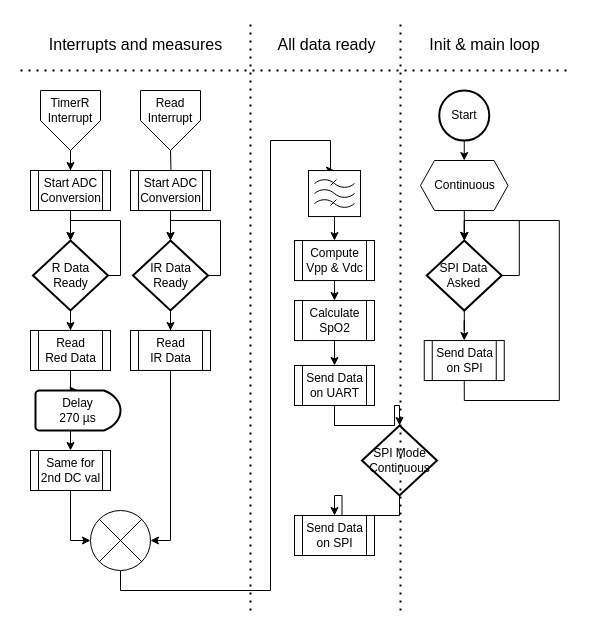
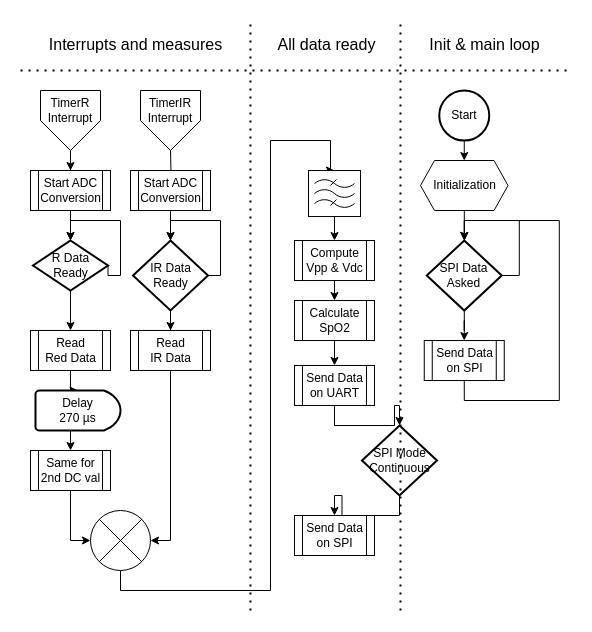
  <mxCell id="0" />
  <mxCell id="1" parent="0" />
  <mxCell id="2" value="" style="edgeStyle=orthogonalEdgeStyle;rounded=0;orthogonalLoop=1;jettySize=auto;html=1;" edge="1" parent="1" source="4" target="18"><mxGeometry relative="1" as="geometry" /></mxCell>
  <mxCell id="3" value="" style="edgeStyle=orthogonalEdgeStyle;rounded=0;orthogonalLoop=1;jettySize=auto;html=1;entryX=0.5;entryY=0;entryDx=0;entryDy=0;entryPerimeter=0;exitX=1;exitY=0.5;exitDx=0;exitDy=0;exitPerimeter=0;" edge="1" parent="1" source="4" target="4"><mxGeometry relative="1" as="geometry"><mxPoint x="102.5" y="220" as="targetPoint" /><Array as="points"><mxPoint x="120" y="275" /><mxPoint x="120" y="220" /><mxPoint x="70" y="220" /></Array></mxGeometry></mxCell>
- <mxCell id="4" value="R Data&lt;br&gt;Ready" style="strokeWidth=2;html=1;shape=mxgraph.flowchart.decision;whiteSpace=wrap;" vertex="1" parent="1"><mxGeometry x="32.5" y="240" width="75" height="70" as="geometry" /></mxCell>
+ <mxCell id="4" value="R Data&lt;br&gt;Ready" style="strokeWidth=2;html=1;shape=mxgraph.flowchart.decision;whiteSpace=wrap;" vertex="1" parent="1"><mxGeometry x="32.5" y="240" width="75" height="50" as="geometry" /></mxCell>
  <mxCell id="5" style="edgeStyle=orthogonalEdgeStyle;rounded=0;orthogonalLoop=1;jettySize=auto;html=1;exitX=0.5;exitY=1;exitDx=0;exitDy=0;exitPerimeter=0;entryX=0.5;entryY=0;entryDx=0;entryDy=0;" edge="1" parent="1" source="6" target="8"><mxGeometry relative="1" as="geometry" /></mxCell>
  <mxCell id="6" value="Start" style="strokeWidth=2;html=1;shape=mxgraph.flowchart.start_2;whiteSpace=wrap;" vertex="1" parent="1"><mxGeometry x="438.75" y="90.03" width="50" height="50" as="geometry" /></mxCell>
  <mxCell id="7" value="" style="edgeStyle=orthogonalEdgeStyle;rounded=0;orthogonalLoop=1;jettySize=auto;html=1;" edge="1" parent="1" source="8" target="41"><mxGeometry relative="1" as="geometry" /></mxCell>
  <mxCell id="8" value="" style="verticalLabelPosition=bottom;verticalAlign=top;html=1;shape=hexagon;perimeter=hexagonPerimeter2;arcSize=6;size=0.16;" vertex="1" parent="1"><mxGeometry x="420" y="160.03" width="87.5" height="50" as="geometry" /></mxCell>
- <mxCell id="9" value="Continuous" style="text;html=1;align=center;verticalAlign=middle;resizable=0;points=[];autosize=1;" vertex="1" parent="1"><mxGeometry x="423.75" y="175.03" width="80" height="20" as="geometry" /></mxCell>
+ <mxCell id="9" value="Initialization" style="text;html=1;align=center;verticalAlign=middle;resizable=0;points=[];autosize=1;" vertex="1" parent="1"><mxGeometry x="423.75" y="175.03" width="80" height="20" as="geometry" /></mxCell>
  <mxCell id="10" value="" style="edgeStyle=orthogonalEdgeStyle;rounded=0;orthogonalLoop=1;jettySize=auto;html=1;" edge="1" parent="1" source="11" target="21"><mxGeometry relative="1" as="geometry" /></mxCell>
  <mxCell id="11" value="IR Data&lt;br&gt;Ready" style="strokeWidth=2;html=1;shape=mxgraph.flowchart.decision;whiteSpace=wrap;" vertex="1" parent="1"><mxGeometry x="132.5" y="240" width="75" height="70" as="geometry" /></mxCell>
  <mxCell id="12" value="" style="edgeStyle=orthogonalEdgeStyle;rounded=0;orthogonalLoop=1;jettySize=auto;html=1;" edge="1" parent="1" source="13" target="24"><mxGeometry relative="1" as="geometry" /></mxCell>
  <mxCell id="13" value="" style="verticalLabelPosition=bottom;verticalAlign=top;html=1;shape=offPageConnector;rounded=0;size=0.5;" vertex="1" parent="1"><mxGeometry x="40" y="90.03" width="60" height="60" as="geometry" /></mxCell>
  <mxCell id="14" value="TimerR&lt;br&gt;Interrupt" style="text;html=1;strokeColor=none;fillColor=none;align=center;verticalAlign=middle;whiteSpace=wrap;rounded=0;" vertex="1" parent="1"><mxGeometry x="50" y="100.03" width="40" height="20" as="geometry" /></mxCell>
  <mxCell id="15" value="" style="verticalLabelPosition=bottom;verticalAlign=top;html=1;shape=offPageConnector;rounded=0;size=0.5;" vertex="1" parent="1"><mxGeometry x="140" y="90" width="60" height="60" as="geometry" /></mxCell>
- <mxCell id="16" value="Read&lt;br&gt;Interrupt" style="text;html=1;strokeColor=none;fillColor=none;align=center;verticalAlign=middle;whiteSpace=wrap;rounded=0;" vertex="1" parent="1"><mxGeometry x="150" y="100" width="40" height="20" as="geometry" /></mxCell>
+ <mxCell id="16" value="TimerIR&lt;br&gt;Interrupt" style="text;html=1;strokeColor=none;fillColor=none;align=center;verticalAlign=middle;whiteSpace=wrap;rounded=0;" vertex="1" parent="1"><mxGeometry x="150" y="100" width="40" height="20" as="geometry" /></mxCell>
  <mxCell id="17" style="edgeStyle=orthogonalEdgeStyle;rounded=0;orthogonalLoop=1;jettySize=auto;html=1;entryX=0.5;entryY=0;entryDx=0;entryDy=0;entryPerimeter=0;" edge="1" parent="1" source="18" target="35"><mxGeometry relative="1" as="geometry" /></mxCell>
  <mxCell id="18" value="" style="shape=process;whiteSpace=wrap;html=1;backgroundOutline=1;" vertex="1" parent="1"><mxGeometry x="30" y="329.97" width="80" height="40" as="geometry" /></mxCell>
  <mxCell id="19" value="Read&lt;br&gt;Red Data" style="text;html=1;align=center;verticalAlign=middle;resizable=0;points=[];autosize=1;" vertex="1" parent="1"><mxGeometry x="35" y="334.97" width="70" height="30" as="geometry" /></mxCell>
  <mxCell id="20" style="edgeStyle=orthogonalEdgeStyle;rounded=0;orthogonalLoop=1;jettySize=auto;html=1;exitX=0.5;exitY=1;exitDx=0;exitDy=0;entryX=1;entryY=0.5;entryDx=0;entryDy=0;entryPerimeter=0;" edge="1" parent="1" source="21" target="37"><mxGeometry relative="1" as="geometry" /></mxCell>
  <mxCell id="21" value="" style="shape=process;whiteSpace=wrap;html=1;backgroundOutline=1;" vertex="1" parent="1"><mxGeometry x="130" y="329.97" width="80" height="40" as="geometry" /></mxCell>
  <mxCell id="22" value="Read&lt;br&gt;IR Data" style="text;html=1;align=center;verticalAlign=middle;resizable=0;points=[];autosize=1;" vertex="1" parent="1"><mxGeometry x="140" y="334.97" width="60" height="30" as="geometry" /></mxCell>
  <mxCell id="23" value="" style="edgeStyle=orthogonalEdgeStyle;rounded=0;orthogonalLoop=1;jettySize=auto;html=1;" edge="1" parent="1" source="24" target="4"><mxGeometry relative="1" as="geometry" /></mxCell>
  <mxCell id="24" value="" style="shape=process;whiteSpace=wrap;html=1;backgroundOutline=1;" vertex="1" parent="1"><mxGeometry x="30" y="170" width="80" height="40" as="geometry" /></mxCell>
  <mxCell id="25" value="&lt;span style=&quot;font-family: &amp;#34;helvetica&amp;#34;&quot;&gt;Start ADC&lt;/span&gt;&lt;br style=&quot;font-family: &amp;#34;helvetica&amp;#34;&quot;&gt;&lt;span style=&quot;font-family: &amp;#34;helvetica&amp;#34;&quot;&gt;Conversion&lt;/span&gt;" style="text;html=1;align=center;verticalAlign=middle;resizable=0;points=[];autosize=1;" vertex="1" parent="1"><mxGeometry x="30" y="175" width="80" height="30" as="geometry" /></mxCell>
  <mxCell id="26" value="" style="edgeStyle=orthogonalEdgeStyle;rounded=0;orthogonalLoop=1;jettySize=auto;html=1;" edge="1" parent="1" target="28"><mxGeometry relative="1" as="geometry"><mxPoint x="170.02" y="150.06" as="sourcePoint" /></mxGeometry></mxCell>
  <mxCell id="27" value="" style="edgeStyle=orthogonalEdgeStyle;rounded=0;orthogonalLoop=1;jettySize=auto;html=1;" edge="1" parent="1" source="28"><mxGeometry relative="1" as="geometry"><mxPoint x="170.02" y="240.03" as="targetPoint" /></mxGeometry></mxCell>
  <mxCell id="28" value="" style="shape=process;whiteSpace=wrap;html=1;backgroundOutline=1;" vertex="1" parent="1"><mxGeometry x="130" y="170.03" width="80" height="40" as="geometry" /></mxCell>
  <mxCell id="29" value="&lt;span style=&quot;font-family: &amp;#34;helvetica&amp;#34;&quot;&gt;Start ADC&lt;/span&gt;&lt;br style=&quot;font-family: &amp;#34;helvetica&amp;#34;&quot;&gt;&lt;span style=&quot;font-family: &amp;#34;helvetica&amp;#34;&quot;&gt;Conversion&lt;/span&gt;" style="text;html=1;align=center;verticalAlign=middle;resizable=0;points=[];autosize=1;" vertex="1" parent="1"><mxGeometry x="130" y="175.03" width="80" height="30" as="geometry" /></mxCell>
  <mxCell id="30" style="edgeStyle=orthogonalEdgeStyle;rounded=0;orthogonalLoop=1;jettySize=auto;html=1;exitX=1;exitY=0.5;exitDx=0;exitDy=0;exitPerimeter=0;entryX=0.5;entryY=0;entryDx=0;entryDy=0;entryPerimeter=0;" edge="1" parent="1" source="11" target="11"><mxGeometry relative="1" as="geometry"><mxPoint x="200" y="230" as="targetPoint" /><Array as="points"><mxPoint x="220" y="275" /><mxPoint x="220" y="220" /><mxPoint x="170" y="220" /></Array></mxGeometry></mxCell>
  <mxCell id="31" value="" style="edgeStyle=orthogonalEdgeStyle;rounded=0;orthogonalLoop=1;jettySize=auto;html=1;entryX=0;entryY=0.5;entryDx=0;entryDy=0;entryPerimeter=0;" edge="1" parent="1" source="32" target="37"><mxGeometry relative="1" as="geometry"><mxPoint x="70" y="520" as="targetPoint" /></mxGeometry></mxCell>
  <mxCell id="32" value="" style="shape=process;whiteSpace=wrap;html=1;backgroundOutline=1;" vertex="1" parent="1"><mxGeometry x="30" y="450" width="80" height="40" as="geometry" /></mxCell>
  <mxCell id="33" value="&lt;font face=&quot;helvetica&quot;&gt;Same for&lt;br&gt;&lt;/font&gt;2nd DC val" style="text;html=1;align=center;verticalAlign=middle;resizable=0;points=[];autosize=1;" vertex="1" parent="1"><mxGeometry x="35" y="455" width="70" height="30" as="geometry" /></mxCell>
  <mxCell id="34" style="edgeStyle=orthogonalEdgeStyle;rounded=0;orthogonalLoop=1;jettySize=auto;html=1;exitX=0.5;exitY=1;exitDx=0;exitDy=0;exitPerimeter=0;entryX=0.5;entryY=0;entryDx=0;entryDy=0;" edge="1" parent="1" source="35" target="32"><mxGeometry relative="1" as="geometry" /></mxCell>
  <mxCell id="35" value="Delay &lt;br&gt;270 µs" style="strokeWidth=2;html=1;shape=mxgraph.flowchart.delay;whiteSpace=wrap;" vertex="1" parent="1"><mxGeometry x="35" y="390" width="85" height="40" as="geometry" /></mxCell>
  <mxCell id="36" style="edgeStyle=orthogonalEdgeStyle;rounded=0;orthogonalLoop=1;jettySize=auto;html=1;exitX=0.5;exitY=1;exitDx=0;exitDy=0;exitPerimeter=0;entryX=0.5;entryY=0;entryDx=0;entryDy=0;entryPerimeter=0;" edge="1" parent="1" source="37" target="39"><mxGeometry relative="1" as="geometry"><mxPoint x="270" y="389" as="targetPoint" /><Array as="points"><mxPoint x="120" y="590" /><mxPoint x="270" y="590" /><mxPoint x="270" y="140" /><mxPoint x="330" y="140" /><mxPoint x="330" y="170" /></Array></mxGeometry></mxCell>
  <mxCell id="37" value="" style="verticalLabelPosition=bottom;verticalAlign=top;html=1;shape=mxgraph.flowchart.or;" vertex="1" parent="1"><mxGeometry x="90" y="510" width="60" height="60" as="geometry" /></mxCell>
  <mxCell id="38" value="" style="edgeStyle=orthogonalEdgeStyle;rounded=0;orthogonalLoop=1;jettySize=auto;html=1;entryX=0.5;entryY=0;entryDx=0;entryDy=0;exitX=0.5;exitY=1;exitDx=0;exitDy=0;exitPerimeter=0;" edge="1" parent="1" source="39" target="46"><mxGeometry relative="1" as="geometry"><mxPoint x="334" y="230.03" as="sourcePoint" /></mxGeometry></mxCell>
  <mxCell id="39" value="" style="verticalLabelPosition=bottom;shadow=0;dashed=0;align=center;html=1;verticalAlign=top;shape=mxgraph.electrical.abstract.filter;" vertex="1" parent="1"><mxGeometry x="308" y="170.03" width="52" height="46" as="geometry" /></mxCell>
  <mxCell id="40" value="" style="edgeStyle=orthogonalEdgeStyle;rounded=0;orthogonalLoop=1;jettySize=auto;html=1;entryX=0.5;entryY=0;entryDx=0;entryDy=0;" edge="1" parent="1" source="41" target="44"><mxGeometry relative="1" as="geometry" /></mxCell>
  <mxCell id="41" value="SPI Data&lt;br&gt;Asked" style="strokeWidth=2;html=1;shape=mxgraph.flowchart.decision;whiteSpace=wrap;" vertex="1" parent="1"><mxGeometry x="426.25" y="240.03" width="75" height="70" as="geometry" /></mxCell>
  <mxCell id="42" style="edgeStyle=orthogonalEdgeStyle;rounded=0;orthogonalLoop=1;jettySize=auto;html=1;exitX=1;exitY=0.5;exitDx=0;exitDy=0;exitPerimeter=0;" edge="1" parent="1" source="41"><mxGeometry relative="1" as="geometry"><mxPoint x="463.75" y="240.03" as="targetPoint" /><Array as="points"><mxPoint x="518.75" y="275.03" /><mxPoint x="518.75" y="220.03" /><mxPoint x="463.75" y="220.03" /></Array></mxGeometry></mxCell>
  <mxCell id="43" style="edgeStyle=orthogonalEdgeStyle;rounded=0;orthogonalLoop=1;jettySize=auto;html=1;exitX=0.5;exitY=1;exitDx=0;exitDy=0;" edge="1" parent="1" source="44"><mxGeometry relative="1" as="geometry"><mxPoint x="463.893" y="240.03" as="targetPoint" /><Array as="points"><mxPoint x="463.75" y="400.03" /><mxPoint x="558.75" y="400.03" /><mxPoint x="558.75" y="220.03" /><mxPoint x="463.75" y="220.03" /></Array></mxGeometry></mxCell>
  <mxCell id="44" value="" style="shape=process;whiteSpace=wrap;html=1;backgroundOutline=1;" vertex="1" parent="1"><mxGeometry x="423.75" y="340.03" width="80" height="40" as="geometry" /></mxCell>
  <mxCell id="45" value="Send Data&lt;br&gt;on SPI" style="text;html=1;align=center;verticalAlign=middle;resizable=0;points=[];autosize=1;" vertex="1" parent="1"><mxGeometry x="428.75" y="345.03" width="70" height="30" as="geometry" /></mxCell>
  <mxCell id="46" value="" style="shape=process;whiteSpace=wrap;html=1;backgroundOutline=1;" vertex="1" parent="1"><mxGeometry x="294" y="240.03" width="80" height="40" as="geometry" /></mxCell>
  <mxCell id="47" value="" style="edgeStyle=orthogonalEdgeStyle;rounded=0;orthogonalLoop=1;jettySize=auto;html=1;entryX=0.5;entryY=0;entryDx=0;entryDy=0;exitX=0.5;exitY=1;exitDx=0;exitDy=0;" edge="1" parent="1" source="46" target="50"><mxGeometry relative="1" as="geometry"><mxPoint x="334" y="275.03" as="sourcePoint" /></mxGeometry></mxCell>
  <mxCell id="48" value="&lt;font face=&quot;helvetica&quot;&gt;Compute&lt;br&gt;Vpp &amp;amp; Vdc&lt;br&gt;&lt;/font&gt;" style="text;html=1;align=center;verticalAlign=middle;resizable=0;points=[];autosize=1;" vertex="1" parent="1"><mxGeometry x="299" y="245.03" width="70" height="30" as="geometry" /></mxCell>
  <mxCell id="49" style="edgeStyle=orthogonalEdgeStyle;rounded=0;orthogonalLoop=1;jettySize=auto;html=1;exitX=0.5;exitY=1;exitDx=0;exitDy=0;entryX=0.5;entryY=0;entryDx=0;entryDy=0;" edge="1" parent="1" source="50" target="57"><mxGeometry relative="1" as="geometry" /></mxCell>
  <mxCell id="50" value="" style="shape=process;whiteSpace=wrap;html=1;backgroundOutline=1;" vertex="1" parent="1"><mxGeometry x="294" y="300.03" width="80" height="40" as="geometry" /></mxCell>
  <mxCell id="51" value="&lt;font face=&quot;helvetica&quot;&gt;Calculate&lt;br&gt;SpO2&lt;br&gt;&lt;/font&gt;" style="text;html=1;align=center;verticalAlign=middle;resizable=0;points=[];autosize=1;" vertex="1" parent="1"><mxGeometry x="299" y="305.03" width="70" height="30" as="geometry" /></mxCell>
  <mxCell id="52" value="" style="shape=process;whiteSpace=wrap;html=1;backgroundOutline=1;" vertex="1" parent="1"><mxGeometry x="294" y="515" width="80" height="40" as="geometry" /></mxCell>
  <mxCell id="53" value="Send Data&lt;br&gt;on SPI" style="text;html=1;align=center;verticalAlign=middle;resizable=0;points=[];autosize=1;" vertex="1" parent="1"><mxGeometry x="299" y="520" width="70" height="30" as="geometry" /></mxCell>
  <mxCell id="54" style="edgeStyle=orthogonalEdgeStyle;rounded=0;orthogonalLoop=1;jettySize=auto;html=1;exitX=0.5;exitY=1;exitDx=0;exitDy=0;exitPerimeter=0;entryX=0.5;entryY=0;entryDx=0;entryDy=0;" edge="1" parent="1" source="55" target="52"><mxGeometry relative="1" as="geometry" /></mxCell>
  <mxCell id="55" value="SPI Mode&lt;br&gt;Continuous" style="strokeWidth=2;html=1;shape=mxgraph.flowchart.decision;whiteSpace=wrap;" vertex="1" parent="1"><mxGeometry x="361.5" y="425" width="75" height="70" as="geometry" /></mxCell>
  <mxCell id="56" style="edgeStyle=orthogonalEdgeStyle;rounded=0;orthogonalLoop=1;jettySize=auto;html=1;exitX=0.5;exitY=1;exitDx=0;exitDy=0;entryX=0.5;entryY=0;entryDx=0;entryDy=0;entryPerimeter=0;" edge="1" parent="1" source="57" target="55"><mxGeometry relative="1" as="geometry" /></mxCell>
  <mxCell id="57" value="" style="shape=process;whiteSpace=wrap;html=1;backgroundOutline=1;" vertex="1" parent="1"><mxGeometry x="294" y="364.97" width="80" height="40" as="geometry" /></mxCell>
  <mxCell id="58" value="Send Data&lt;br&gt;on UART" style="text;html=1;align=center;verticalAlign=middle;resizable=0;points=[];autosize=1;" vertex="1" parent="1"><mxGeometry x="299" y="369.97" width="70" height="30" as="geometry" /></mxCell>
  <mxCell id="59" value="" style="endArrow=none;dashed=1;html=1;dashPattern=1 3;strokeWidth=2;" edge="1" parent="1"><mxGeometry width="50" height="50" relative="1" as="geometry"><mxPoint x="250" y="609.97" as="sourcePoint" /><mxPoint x="250" y="20" as="targetPoint" /></mxGeometry></mxCell>
  <mxCell id="60" value="" style="endArrow=none;dashed=1;html=1;dashPattern=1 3;strokeWidth=2;" edge="1" parent="1"><mxGeometry width="50" height="50" relative="1" as="geometry"><mxPoint x="400" y="609.97" as="sourcePoint" /><mxPoint x="400" y="20" as="targetPoint" /></mxGeometry></mxCell>
  <mxCell id="61" value="" style="endArrow=none;dashed=1;html=1;dashPattern=1 3;strokeWidth=2;" edge="1" parent="1"><mxGeometry width="50" height="50" relative="1" as="geometry"><mxPoint x="20" y="70" as="sourcePoint" /><mxPoint x="570" y="70" as="targetPoint" /></mxGeometry></mxCell>
  <mxCell id="62" value="&lt;font style=&quot;font-size: 16px&quot;&gt;All data ready&lt;/font&gt;" style="text;html=1;align=center;verticalAlign=middle;resizable=0;points=[];autosize=1;" vertex="1" parent="1"><mxGeometry x="271" y="34" width="110" height="20" as="geometry" /></mxCell>
  <mxCell id="63" value="&lt;font style=&quot;font-size: 16px&quot;&gt;Interrupts and measures&lt;/font&gt;" style="text;html=1;align=center;verticalAlign=middle;resizable=0;points=[];autosize=1;" vertex="1" parent="1"><mxGeometry x="40" y="34" width="190" height="20" as="geometry" /></mxCell>
  <mxCell id="64" value="&lt;font style=&quot;font-size: 16px&quot;&gt;Init &amp;amp; main loop&lt;/font&gt;" style="text;html=1;align=center;verticalAlign=middle;resizable=0;points=[];autosize=1;" vertex="1" parent="1"><mxGeometry x="418.75" y="34" width="130" height="20" as="geometry" /></mxCell>
